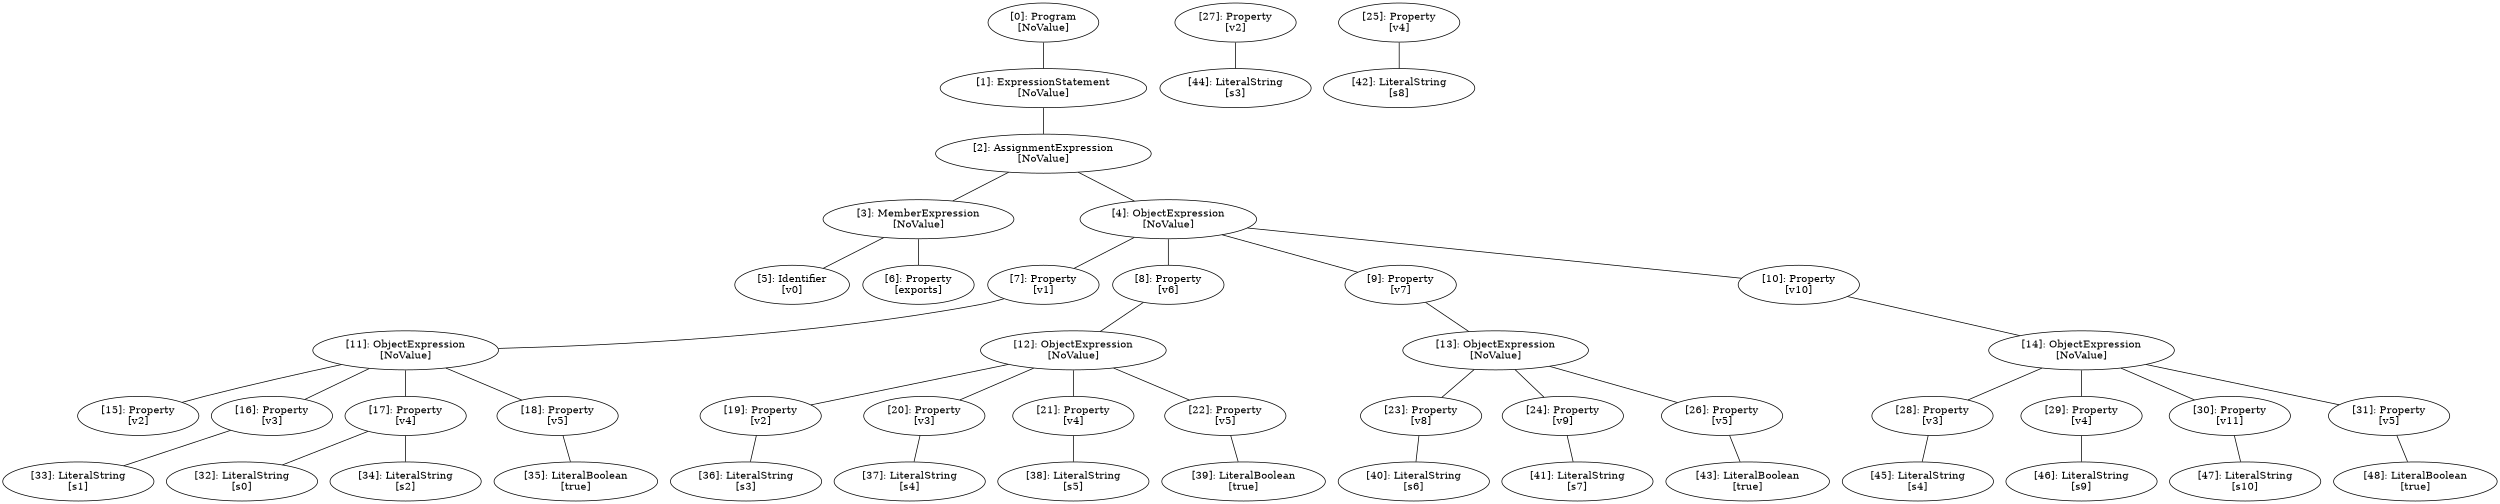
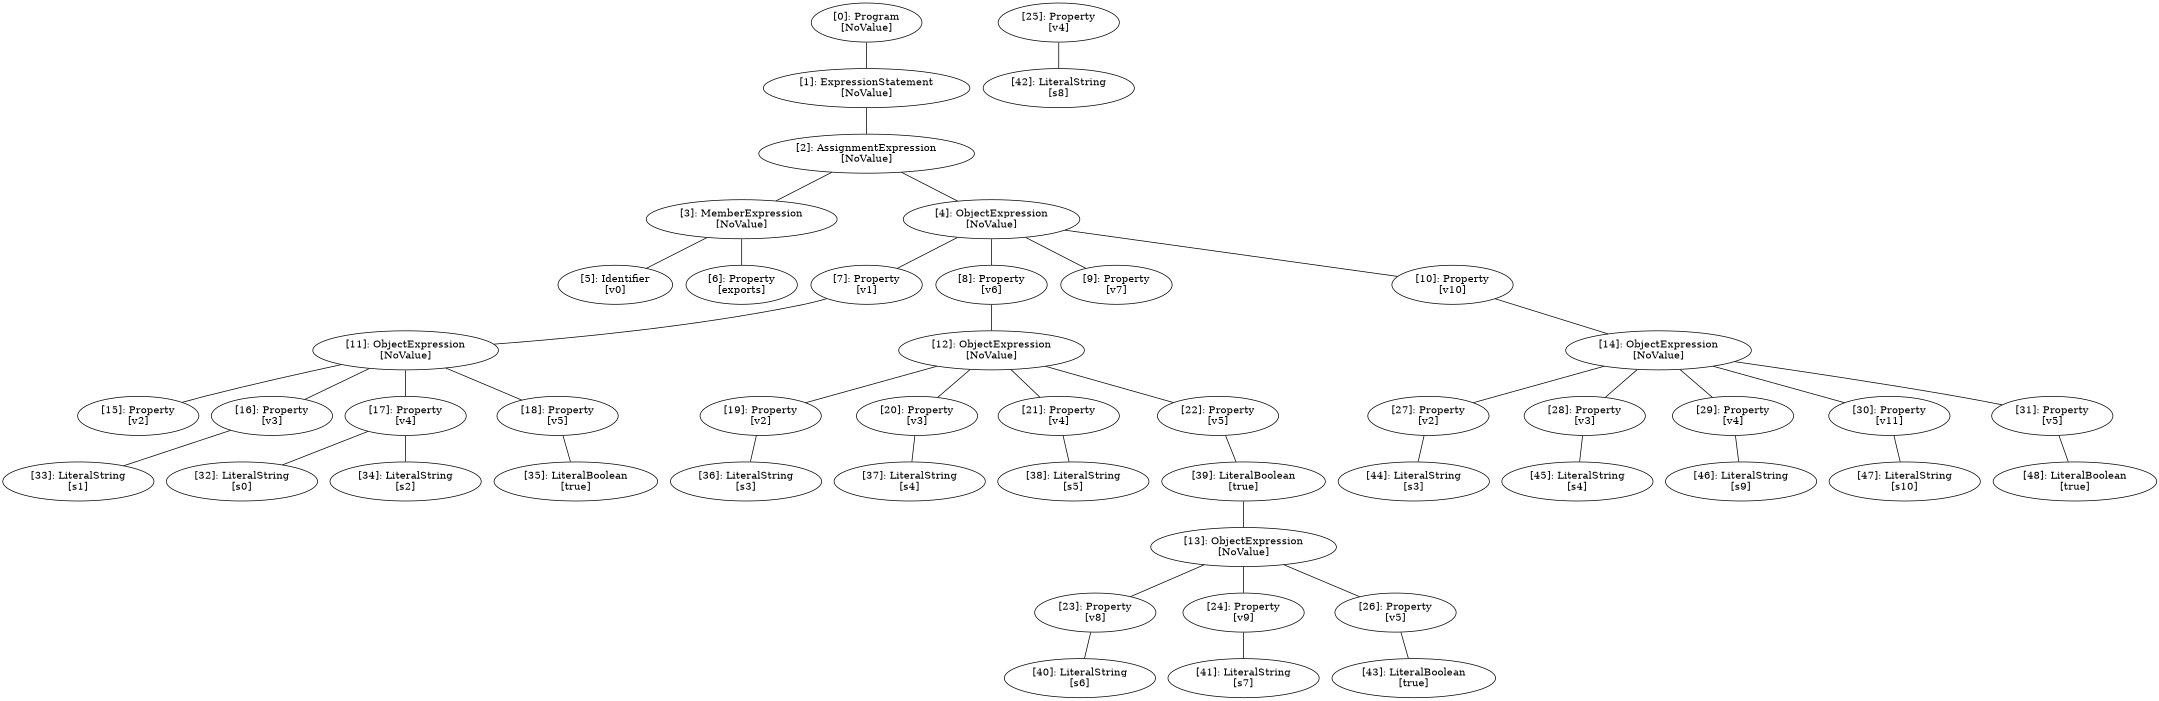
  graph {
    n1 [label="[0]: Program\n[NoValue]"]
    n2 [label="[1]: ExpressionStatement\n[NoValue]"]
    n3 [label="[2]: AssignmentExpression\n[NoValue]"]
    n4 [label="[3]: MemberExpression\n[NoValue]"]
    n5 [label="[4]: ObjectExpression\n[NoValue]"]
    n6 [label="[5]: Identifier\n[v0]"]
    n7 [label="[6]: Property\n[exports]"]
    n8 [label="[7]: Property\n[v1]"]
    n9 [label="[8]: Property\n[v6]"]
    n10 [label="[9]: Property\n[v7]"]
    n11 [label="[10]: Property\n[v10]"]
    n12 [label="[11]: ObjectExpression\n[NoValue]"]
    n13 [label="[12]: ObjectExpression\n[NoValue]"]
    n14 [label="[13]: ObjectExpression\n[NoValue]"]
    n15 [label="[14]: ObjectExpression\n[NoValue]"]
    n16 [label="[15]: Property\n[v2]"]
    n17 [label="[16]: Property\n[v3]"]
    n18 [label="[17]: Property\n[v4]"]
    n19 [label="[18]: Property\n[v5]"]
    n20 [label="[19]: Property\n[v2]"]
    n21 [label="[20]: Property\n[v3]"]
    n22 [label="[21]: Property\n[v4]"]
    n23 [label="[22]: Property\n[v5]"]
    n24 [label="[23]: Property\n[v8]"]
    n25 [label="[24]: Property\n[v9]"]
    n26 [label="[26]: Property\n[v5]"]
    n27 [label="[27]: Property\n[v2]"]
    n28 [label="[28]: Property\n[v3]"]
    n29 [label="[29]: Property\n[v4]"]
    n30 [label="[30]: Property\n[v11]"]
    n31 [label="[31]: Property\n[v5]"]
    n32 [label="[33]: LiteralString\n[s1]"]
    n33 [label="[32]: LiteralString\n[s0]"]
    n34 [label="[34]: LiteralString\n[s2]"]
    n35 [label="[35]: LiteralBoolean\n[true]"]
    n36 [label="[36]: LiteralString\n[s3]"]
    n37 [label="[37]: LiteralString\n[s4]"]
    n38 [label="[38]: LiteralString\n[s5]"]
    n39 [label="[39]: LiteralBoolean\n[true]"]
    n40 [label="[40]: LiteralString\n[s6]"]
    n41 [label="[41]: LiteralString\n[s7]"]
    n42 [label="[25]: Property\n[v4]"]
    n43 [label="[42]: LiteralString\n[s8]"]
    n44 [label="[43]: LiteralBoolean\n[true]"]
    n45 [label="[44]: LiteralString\n[s3]"]
    n46 [label="[45]: LiteralString\n[s4]"]
    n47 [label="[46]: LiteralString\n[s9]"]
    n48 [label="[47]: LiteralString\n[s10]"]
    n49 [label="[48]: LiteralBoolean\n[true]"]
    n1 -- n2
    n2 -- n3
    n3 -- n4
    n3 -- n5
    n4 -- n6
    n4 -- n7
    n5 -- n8
    n5 -- n9
    n5 -- n10
    n5 -- n11
    n8 -- n12
    n9 -- n13
-   n10 -- n14
+   n39 -- n14
    n11 -- n15
    n12 -- n16
    n12 -- n17
    n12 -- n18
    n12 -- n19
    n13 -- n20
    n13 -- n21
    n13 -- n22
    n13 -- n23
    n14 -- n24
    n14 -- n25
    n14 -- n26
+   n15 -- n27
    n15 -- n28
    n15 -- n29
    n15 -- n30
    n15 -- n31
    n17 -- n32
    n18 -- n33
    n18 -- n34
    n19 -- n35
    n20 -- n36
    n21 -- n37
    n22 -- n38
    n23 -- n39
    n24 -- n40
    n25 -- n41
    n26 -- n44
    n27 -- n45
    n28 -- n46
    n29 -- n47
    n30 -- n48
    n31 -- n49
    n42 -- n43
  }
